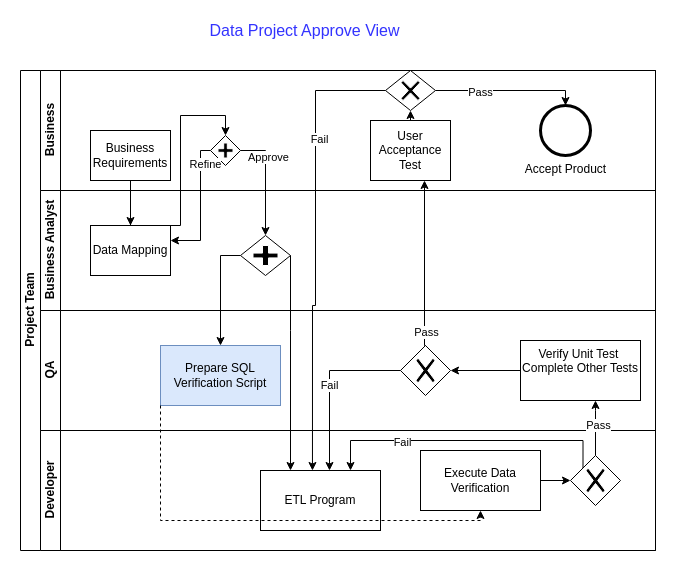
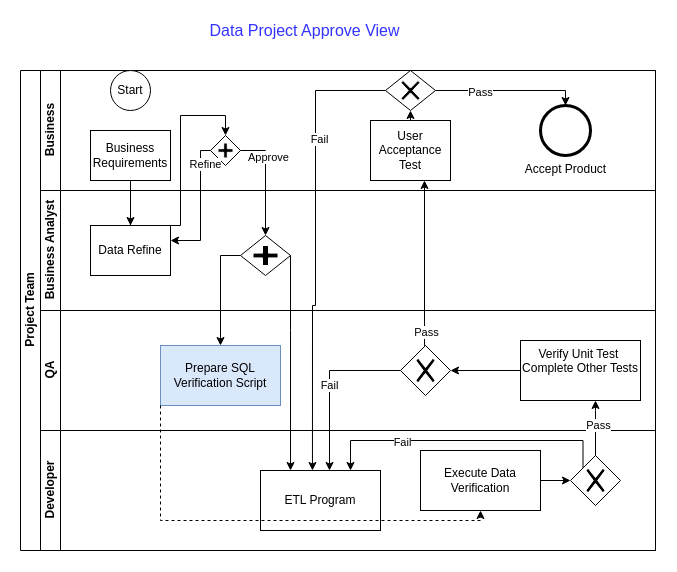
  <mxCell id="0" />
  <mxCell id="1" parent="0" />
  <mxCell id="2" value="Project Team" style="swimlane;html=1;childLayout=stackLayout;resizeParent=1;resizeParentMax=0;horizontal=0;startSize=20;horizontalStack=0;" parent="1" vertex="1"><mxGeometry x="20" y="70" width="635" height="480" as="geometry" /></mxCell>
  <mxCell id="3" value="" style="edgeStyle=orthogonalEdgeStyle;rounded=0;orthogonalLoop=1;jettySize=auto;html=1;dashed=1;endArrow=none;endFill=0;" parent="2" source="6" target="16" edge="1"><mxGeometry relative="1" as="geometry" /></mxCell>
  <mxCell id="4" value="Business" style="swimlane;html=1;startSize=20;horizontal=0;" parent="2" vertex="1"><mxGeometry x="20" width="615" height="120" as="geometry" /></mxCell>
+ <mxCell id="5" value="Start" style="ellipse;whiteSpace=wrap;html=1;" parent="4" vertex="1"><mxGeometry x="70" width="40" height="40" as="geometry" /></mxCell>
  <mxCell id="6" value="Business Requirements" style="rounded=0;whiteSpace=wrap;html=1;fontFamily=Helvetica;fontSize=12;fontColor=#000000;align=center;" parent="4" vertex="1"><mxGeometry x="50" y="60" width="80" height="50" as="geometry" /></mxCell>
  <mxCell id="7" style="edgeStyle=orthogonalEdgeStyle;rounded=0;orthogonalLoop=1;jettySize=auto;html=1;exitX=0.5;exitY=0;exitDx=0;exitDy=0;entryX=0.5;entryY=1;entryDx=0;entryDy=0;" edge="1" parent="4" source="8" target="11"><mxGeometry relative="1" as="geometry" /></mxCell>
  <mxCell id="8" value="User Acceptance Test" style="rounded=0;whiteSpace=wrap;html=1;fontFamily=Helvetica;fontSize=12;fontColor=#000000;align=center;" parent="4" vertex="1"><mxGeometry x="330" y="50" width="80" height="60" as="geometry" /></mxCell>
  <mxCell id="9" style="edgeStyle=orthogonalEdgeStyle;rounded=0;orthogonalLoop=1;jettySize=auto;html=1;entryX=0.5;entryY=0;entryDx=0;entryDy=0;" edge="1" parent="4" source="11" target="12"><mxGeometry relative="1" as="geometry"><Array as="points"><mxPoint x="525" y="20" /></Array></mxGeometry></mxCell>
  <mxCell id="10" value="Pass" style="edgeLabel;html=1;align=center;verticalAlign=middle;resizable=0;points=[];" vertex="1" connectable="0" parent="9"><mxGeometry x="-0.393" y="-1" relative="1" as="geometry"><mxPoint as="offset" /></mxGeometry></mxCell>
  <mxCell id="11" value="" style="shape=mxgraph.bpmn.shape;html=1;verticalLabelPosition=bottom;labelBackgroundColor=#ffffff;verticalAlign=top;align=center;perimeter=rhombusPerimeter;background=gateway;outlineConnect=0;outline=none;symbol=exclusiveGw;" vertex="1" parent="4"><mxGeometry x="345" width="50" height="40" as="geometry" /></mxCell>
  <mxCell id="12" value="Accept Product" style="shape=mxgraph.bpmn.shape;html=1;verticalLabelPosition=bottom;labelBackgroundColor=#ffffff;verticalAlign=top;align=center;perimeter=ellipsePerimeter;outlineConnect=0;outline=end;symbol=general;" vertex="1" parent="4"><mxGeometry x="500" y="35" width="50" height="50" as="geometry" /></mxCell>
  <mxCell id="13" style="edgeStyle=orthogonalEdgeStyle;rounded=0;orthogonalLoop=1;jettySize=auto;html=1;exitX=0.5;exitY=1;exitDx=0;exitDy=0;" edge="1" parent="4" source="6" target="6"><mxGeometry relative="1" as="geometry" /></mxCell>
  <mxCell id="14" value="" style="shape=mxgraph.bpmn.shape;html=1;verticalLabelPosition=bottom;labelBackgroundColor=#ffffff;verticalAlign=top;align=center;perimeter=rhombusPerimeter;background=gateway;outlineConnect=0;outline=none;symbol=parallelGw;" vertex="1" parent="4"><mxGeometry x="170" y="65" width="30" height="30" as="geometry" /></mxCell>
  <mxCell id="15" value="Business Analyst" style="swimlane;html=1;startSize=20;horizontal=0;" parent="2" vertex="1"><mxGeometry x="20" y="120" width="615" height="120" as="geometry" /></mxCell>
- <mxCell id="16" value="Data Mapping" style="rounded=0;whiteSpace=wrap;html=1;fontFamily=Helvetica;fontSize=12;fontColor=#000000;align=center;" parent="15" vertex="1"><mxGeometry x="50" y="35" width="80" height="50" as="geometry" /></mxCell>
+ <mxCell id="16" value="Data Refine" style="rounded=0;whiteSpace=wrap;html=1;fontFamily=Helvetica;fontSize=12;fontColor=#000000;align=center;" parent="15" vertex="1"><mxGeometry x="50" y="35" width="80" height="50" as="geometry" /></mxCell>
  <mxCell id="17" value="" style="shape=mxgraph.bpmn.shape;html=1;verticalLabelPosition=bottom;labelBackgroundColor=#ffffff;verticalAlign=top;align=center;perimeter=rhombusPerimeter;background=gateway;outlineConnect=0;outline=none;symbol=parallelGw;" vertex="1" parent="15"><mxGeometry x="200" y="45" width="50" height="40" as="geometry" /></mxCell>
  <mxCell id="18" value="QA" style="swimlane;html=1;startSize=20;horizontal=0;" parent="2" vertex="1"><mxGeometry x="20" y="240" width="615" height="120" as="geometry" /></mxCell>
  <mxCell id="19" value="Prepare SQL Verification Script" style="whiteSpace=wrap;html=1;fillColor=#dae8fc;strokeColor=#6c8ebf;" vertex="1" parent="18"><mxGeometry x="120" y="35" width="120" height="60" as="geometry" /></mxCell>
  <mxCell id="20" style="edgeStyle=orthogonalEdgeStyle;rounded=0;orthogonalLoop=1;jettySize=auto;html=1;exitX=0;exitY=0.5;exitDx=0;exitDy=0;" edge="1" parent="18" source="21" target="22"><mxGeometry relative="1" as="geometry" /></mxCell>
  <mxCell id="21" value="Verify Unit Test&amp;nbsp;&lt;br&gt;Complete Other Tests" style="whiteSpace=wrap;html=1;verticalAlign=top;labelBackgroundColor=#ffffff;" vertex="1" parent="18"><mxGeometry x="480" y="30" width="120" height="60" as="geometry" /></mxCell>
  <mxCell id="22" value="" style="shape=mxgraph.bpmn.shape;html=1;verticalLabelPosition=bottom;labelBackgroundColor=#ffffff;verticalAlign=top;align=center;perimeter=rhombusPerimeter;background=gateway;outlineConnect=0;outline=none;symbol=exclusiveGw;" vertex="1" parent="18"><mxGeometry x="360" y="35" width="50" height="50" as="geometry" /></mxCell>
  <mxCell id="23" value="Developer" style="swimlane;html=1;startSize=20;horizontal=0;" vertex="1" parent="2"><mxGeometry x="20" y="360" width="615" height="120" as="geometry" /></mxCell>
  <mxCell id="24" value="ETL Program" style="whiteSpace=wrap;html=1;" vertex="1" parent="23"><mxGeometry x="220" y="40" width="120" height="60" as="geometry" /></mxCell>
  <mxCell id="25" style="edgeStyle=orthogonalEdgeStyle;rounded=0;orthogonalLoop=1;jettySize=auto;html=1;exitX=1;exitY=0.5;exitDx=0;exitDy=0;entryX=0;entryY=0.5;entryDx=0;entryDy=0;" edge="1" parent="23" source="26" target="29"><mxGeometry relative="1" as="geometry" /></mxCell>
  <mxCell id="26" value="Execute Data Verification" style="whiteSpace=wrap;html=1;" vertex="1" parent="23"><mxGeometry x="380" y="20" width="120" height="60" as="geometry" /></mxCell>
  <mxCell id="27" style="edgeStyle=orthogonalEdgeStyle;rounded=0;orthogonalLoop=1;jettySize=auto;html=1;exitX=0.25;exitY=0.25;exitDx=0;exitDy=0;exitPerimeter=0;entryX=0.75;entryY=0;entryDx=0;entryDy=0;" edge="1" parent="23" source="29" target="24"><mxGeometry relative="1" as="geometry"><Array as="points"><mxPoint x="543" y="10" /><mxPoint x="310" y="10" /></Array></mxGeometry></mxCell>
  <mxCell id="28" value="Fail" style="edgeLabel;html=1;align=center;verticalAlign=middle;resizable=0;points=[];" vertex="1" connectable="0" parent="27"><mxGeometry x="0.444" y="1" relative="1" as="geometry"><mxPoint as="offset" /></mxGeometry></mxCell>
  <mxCell id="29" value="" style="shape=mxgraph.bpmn.shape;html=1;verticalLabelPosition=bottom;labelBackgroundColor=#ffffff;verticalAlign=top;align=center;perimeter=rhombusPerimeter;background=gateway;outlineConnect=0;outline=none;symbol=exclusiveGw;" vertex="1" parent="23"><mxGeometry x="530" y="25" width="50" height="50" as="geometry" /></mxCell>
  <mxCell id="30" value="" style="edgeStyle=orthogonalEdgeStyle;rounded=0;orthogonalLoop=1;jettySize=auto;html=1;dashed=1;" edge="1" parent="2" source="19" target="26"><mxGeometry relative="1" as="geometry"><Array as="points"><mxPoint x="140" y="450" /><mxPoint x="460" y="450" /></Array></mxGeometry></mxCell>
  <mxCell id="31" style="edgeStyle=orthogonalEdgeStyle;rounded=0;orthogonalLoop=1;jettySize=auto;html=1;entryX=0.5;entryY=0;entryDx=0;entryDy=0;" edge="1" parent="2" source="17" target="19"><mxGeometry relative="1" as="geometry"><Array as="points"><mxPoint x="200" y="185" /></Array></mxGeometry></mxCell>
  <mxCell id="32" style="edgeStyle=orthogonalEdgeStyle;rounded=0;orthogonalLoop=1;jettySize=auto;html=1;entryX=0.25;entryY=0;entryDx=0;entryDy=0;" edge="1" parent="2" source="17" target="24"><mxGeometry relative="1" as="geometry"><Array as="points"><mxPoint x="270" y="260" /><mxPoint x="270" y="260" /></Array></mxGeometry></mxCell>
  <mxCell id="33" value="" style="edgeStyle=orthogonalEdgeStyle;rounded=0;orthogonalLoop=1;jettySize=auto;html=1;" edge="1" parent="2" source="29" target="21"><mxGeometry relative="1" as="geometry"><Array as="points"><mxPoint x="575" y="340" /><mxPoint x="575" y="340" /></Array></mxGeometry></mxCell>
  <mxCell id="34" value="Pass" style="edgeLabel;html=1;align=center;verticalAlign=middle;resizable=0;points=[];" vertex="1" connectable="0" parent="33"><mxGeometry x="0.127" y="-2" relative="1" as="geometry"><mxPoint as="offset" /></mxGeometry></mxCell>
  <mxCell id="35" value="Fail" style="edgeStyle=orthogonalEdgeStyle;rounded=0;orthogonalLoop=1;jettySize=auto;html=1;entryX=0.575;entryY=0;entryDx=0;entryDy=0;entryPerimeter=0;" edge="1" parent="2" source="22" target="24"><mxGeometry relative="1" as="geometry" /></mxCell>
  <mxCell id="36" style="edgeStyle=orthogonalEdgeStyle;rounded=0;orthogonalLoop=1;jettySize=auto;html=1;exitX=0.5;exitY=0;exitDx=0;exitDy=0;entryX=0.675;entryY=1;entryDx=0;entryDy=0;entryPerimeter=0;" edge="1" parent="2" source="22" target="8"><mxGeometry relative="1" as="geometry"><Array as="points"><mxPoint x="404" y="275" /></Array></mxGeometry></mxCell>
  <mxCell id="37" value="Pass" style="edgeLabel;html=1;align=center;verticalAlign=middle;resizable=0;points=[];" vertex="1" connectable="0" parent="36"><mxGeometry x="-0.817" y="-1" relative="1" as="geometry"><mxPoint as="offset" /></mxGeometry></mxCell>
  <mxCell id="38" style="edgeStyle=orthogonalEdgeStyle;rounded=0;orthogonalLoop=1;jettySize=auto;html=1;entryX=0.433;entryY=0;entryDx=0;entryDy=0;entryPerimeter=0;" edge="1" parent="2" source="11" target="24"><mxGeometry relative="1" as="geometry"><Array as="points"><mxPoint x="295" y="235" /><mxPoint x="292" y="235" /></Array></mxGeometry></mxCell>
  <mxCell id="39" value="Fail" style="edgeLabel;html=1;align=center;verticalAlign=middle;resizable=0;points=[];" vertex="1" connectable="0" parent="38"><mxGeometry x="-0.477" y="3" relative="1" as="geometry"><mxPoint as="offset" /></mxGeometry></mxCell>
  <mxCell id="40" style="edgeStyle=orthogonalEdgeStyle;rounded=0;orthogonalLoop=1;jettySize=auto;html=1;entryX=0.5;entryY=0;entryDx=0;entryDy=0;" edge="1" parent="2" source="6" target="16"><mxGeometry relative="1" as="geometry" /></mxCell>
  <mxCell id="41" style="edgeStyle=orthogonalEdgeStyle;rounded=0;orthogonalLoop=1;jettySize=auto;html=1;" edge="1" parent="2" source="14"><mxGeometry relative="1" as="geometry"><mxPoint x="150" y="170" as="targetPoint" /><Array as="points"><mxPoint x="180" y="80" /><mxPoint x="180" y="170" /><mxPoint x="150" y="170" /></Array></mxGeometry></mxCell>
  <mxCell id="42" value="Refine" style="edgeLabel;html=1;align=center;verticalAlign=middle;resizable=0;points=[];" vertex="1" connectable="0" parent="41"><mxGeometry x="-0.646" y="4" relative="1" as="geometry"><mxPoint as="offset" /></mxGeometry></mxCell>
  <mxCell id="43" style="edgeStyle=orthogonalEdgeStyle;rounded=0;orthogonalLoop=1;jettySize=auto;html=1;exitX=1;exitY=0;exitDx=0;exitDy=0;entryX=0.5;entryY=0;entryDx=0;entryDy=0;" edge="1" parent="2" source="16" target="14"><mxGeometry relative="1" as="geometry"><Array as="points"><mxPoint x="160" y="155" /><mxPoint x="160" y="45" /><mxPoint x="205" y="45" /></Array></mxGeometry></mxCell>
  <mxCell id="44" value="" style="edgeStyle=orthogonalEdgeStyle;rounded=0;orthogonalLoop=1;jettySize=auto;html=1;exitX=1;exitY=0.5;exitDx=0;exitDy=0;entryX=0.5;entryY=0;entryDx=0;entryDy=0;" edge="1" parent="2" source="14" target="17"><mxGeometry relative="1" as="geometry" /></mxCell>
  <mxCell id="45" value="Approve" style="edgeLabel;html=1;align=center;verticalAlign=middle;resizable=0;points=[];" vertex="1" connectable="0" parent="44"><mxGeometry x="-0.437" y="2" relative="1" as="geometry"><mxPoint as="offset" /></mxGeometry></mxCell>
  <mxCell id="46" value="&lt;font color=&quot;#3333ff&quot; style=&quot;font-size: 16px&quot;&gt;Data Project Approve View&lt;/font&gt;" style="text;html=1;resizable=0;autosize=1;align=center;verticalAlign=middle;points=[];fillColor=none;strokeColor=none;rounded=0;" vertex="1" parent="1"><mxGeometry x="204" y="20" width="200" height="20" as="geometry" /></mxCell>
